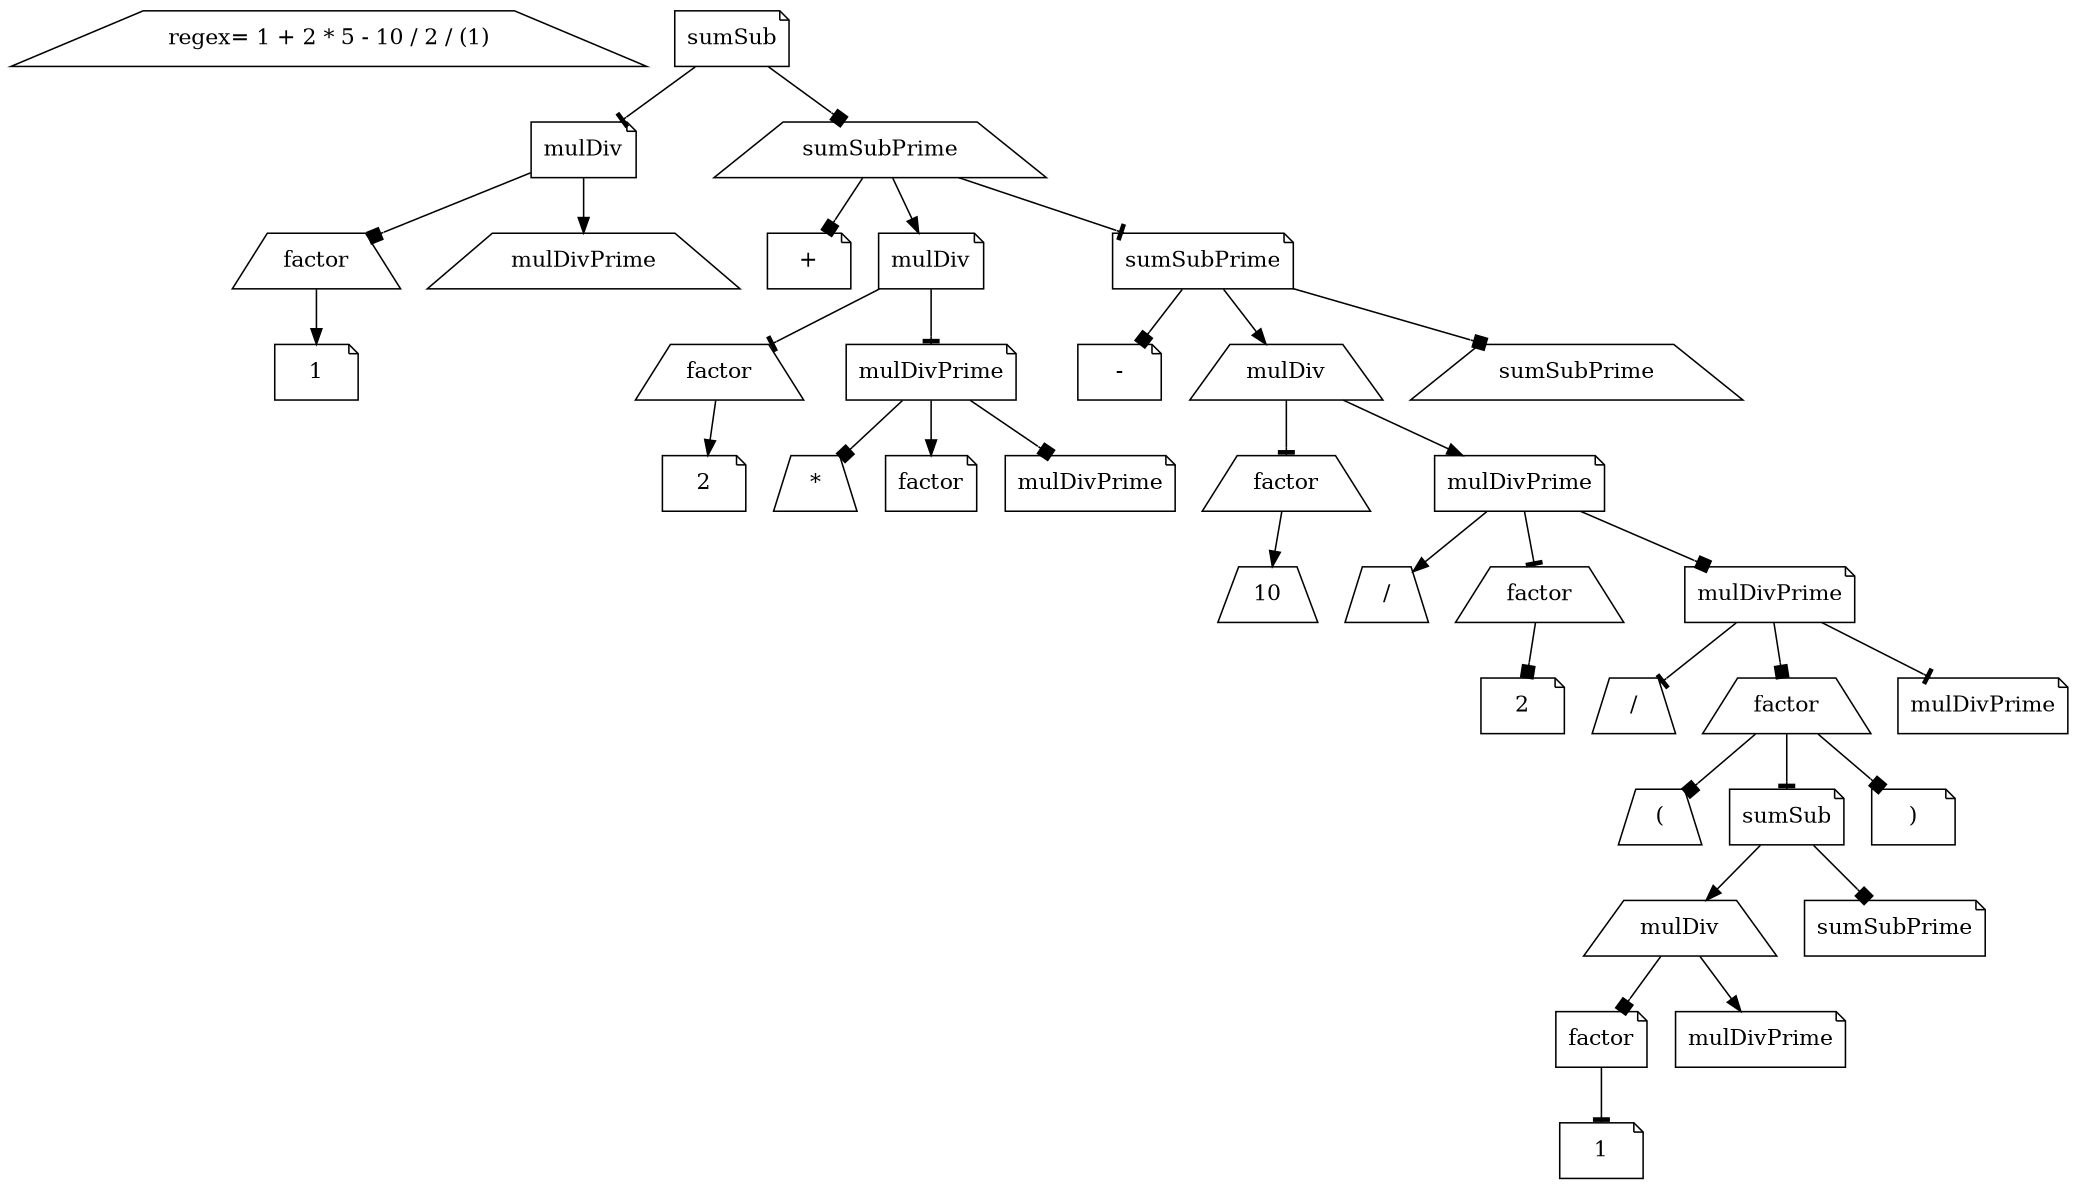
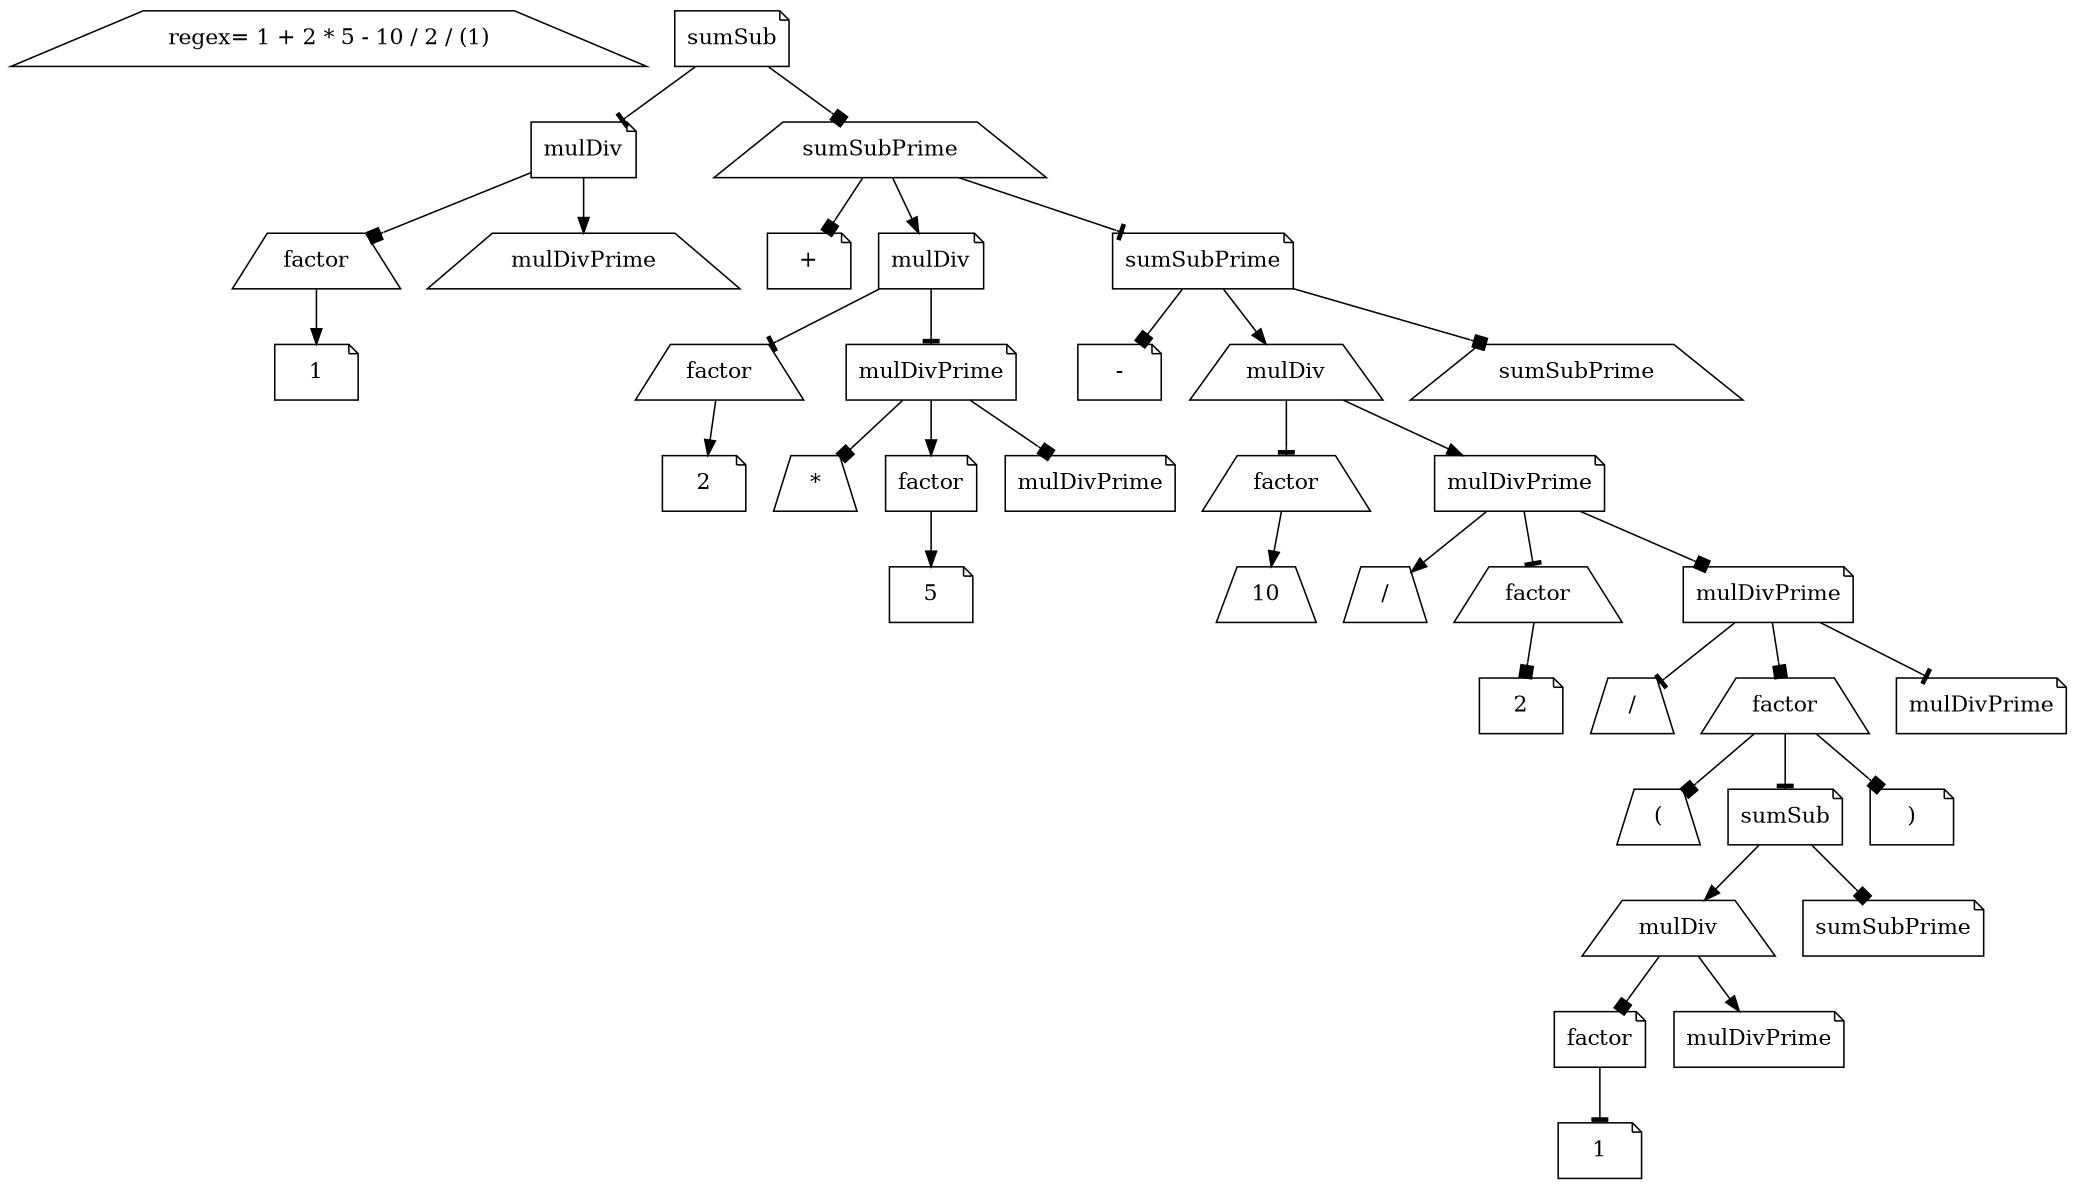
  digraph {
    node [shape=note]
    edge [arrowhead=box]
    n1 [label="regex= 1 + 2 * 5 - 10 / 2 / (1)" shape=trapezium]
    n2 [label=sumSub]
    n3 [label=mulDiv]
    n4 [label=sumSubPrime shape=trapezium]
    n5 [label=factor shape=trapezium]
    n6 [label=mulDivPrime shape=trapezium]
    n7 [label=1]
    n8 [label="+"]
    n9 [label=mulDiv]
    n10 [label=sumSubPrime]
    n11 [label=factor shape=trapezium]
    n12 [label=mulDivPrime]
    n13 [label=2]
    n14 [label="*" shape=trapezium]
    n15 [label=factor]
    n16 [label=mulDivPrime]
+   n17 [label=5]
    n18 [label="-"]
    n19 [label=mulDiv shape=trapezium]
    n20 [label=sumSubPrime shape=trapezium]
    n21 [label=factor shape=trapezium]
    n22 [label=mulDivPrime]
    n23 [label=10 shape=trapezium]
    n24 [label="/" shape=trapezium]
    n25 [label=factor shape=trapezium]
    n26 [label=mulDivPrime]
    n27 [label=2]
    n28 [label="/" shape=trapezium]
    n29 [label=factor shape=trapezium]
    n30 [label=mulDivPrime]
    n31 [label="(" shape=trapezium]
    n32 [label=sumSub]
    n33 [label=")"]
    n34 [label=mulDiv shape=trapezium]
    n35 [label=sumSubPrime]
    n36 [label=factor]
    n37 [label=mulDivPrime]
    n38 [label=1]
    n2 -> n3 [arrowhead=tee]
    n2 -> n4
    n3 -> n5
    n3 -> n6 [arrowhead=normal]
    n4 -> n8
    n4 -> n9 [arrowhead=normal]
    n4 -> n10 [arrowhead=tee]
    n5 -> n7 [arrowhead=normal]
    n9 -> n11 [arrowhead=tee]
    n9 -> n12 [arrowhead=tee]
    n10 -> n18
    n10 -> n19 [arrowhead=normal]
    n10 -> n20
    n11 -> n13 [arrowhead=normal]
    n12 -> n14
    n12 -> n15 [arrowhead=normal]
    n12 -> n16
+   n15 -> n17 [arrowhead=normal]
    n19 -> n21 [arrowhead=tee]
    n19 -> n22 [arrowhead=normal]
    n21 -> n23 [arrowhead=normal]
    n22 -> n24 [arrowhead=normal]
    n22 -> n25 [arrowhead=tee]
    n22 -> n26
    n25 -> n27
    n26 -> n28 [arrowhead=tee]
    n26 -> n29
    n26 -> n30 [arrowhead=tee]
    n29 -> n31
    n29 -> n32 [arrowhead=tee]
    n29 -> n33
    n32 -> n34 [arrowhead=normal]
    n32 -> n35
    n34 -> n36
    n34 -> n37 [arrowhead=normal]
    n36 -> n38 [arrowhead=tee]
  }
